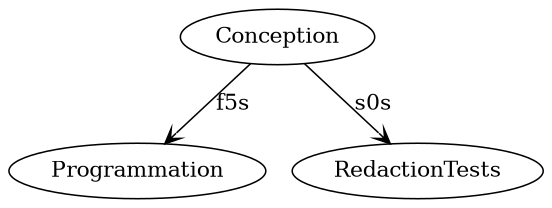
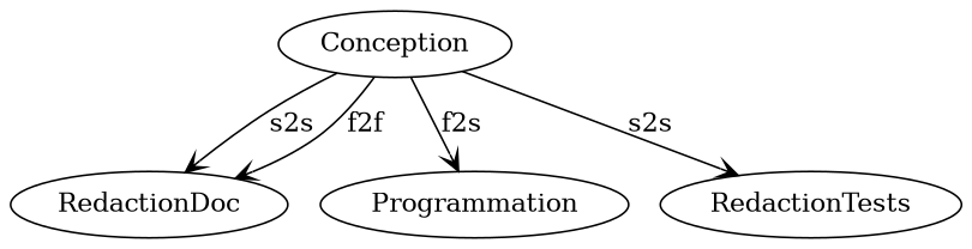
  digraph {
    edge [arrowhead=vee]
    Conception
+   RedactionDoc
    Programmation
    RedactionTests
-   Conception -> Programmation [label=f5s]
-   Conception -> RedactionTests [label=s0s]
+   Conception -> RedactionDoc [label=s2s]
+   Conception -> RedactionDoc [label=f2f]
+   Conception -> Programmation [label=f2s]
+   Conception -> RedactionTests [label=s2s]
  }
